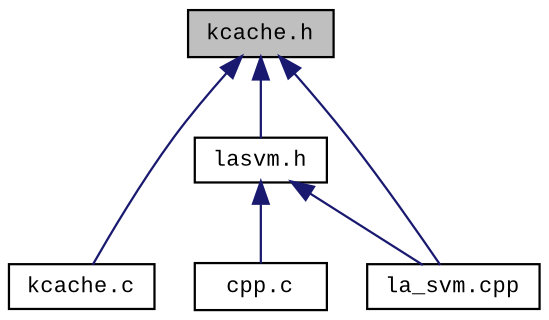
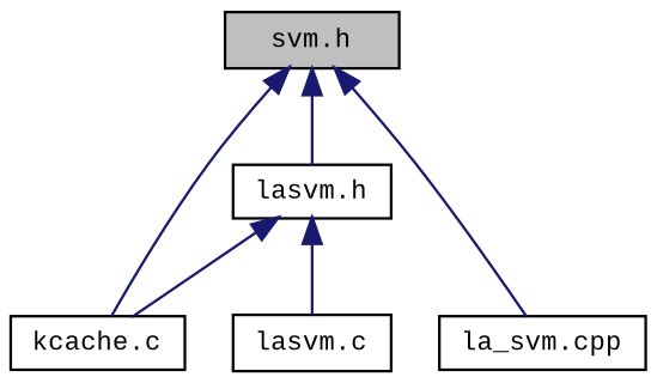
  digraph {
    fontname="Liberation Mono"
    node [color=black fillcolor=white fontname="Liberation Mono" fontsize=10 shape=record style=filled]
    edge [color=midnightblue dir=back fontname="Liberation Mono" fontsize=10 labelfontname=Helvetica labelfontsize=10 style=solid]
-   n1 [fillcolor=grey75 fontcolor=black height=0.2 label="kcache.h" width=0.4]
+   n1 [fillcolor=grey75 fontcolor=black height=0.2 label="svm.h" width=0.4]
    n2 [height=0.2 label="kcache.c" width=0.4]
    n3 [height=0.2 label="lasvm.h" width=0.4]
    n4 [height=0.2 label="la_svm.cpp" width=0.4]
-   n5 [height=0.2 label="cpp.c" width=0.4]
+   n5 [height=0.2 label="lasvm.c" width=0.4]
    n1 -> n2
    n1 -> n3
    n1 -> n4
-   n3 -> n4
+   n3 -> n2
    n3 -> n5
  }
